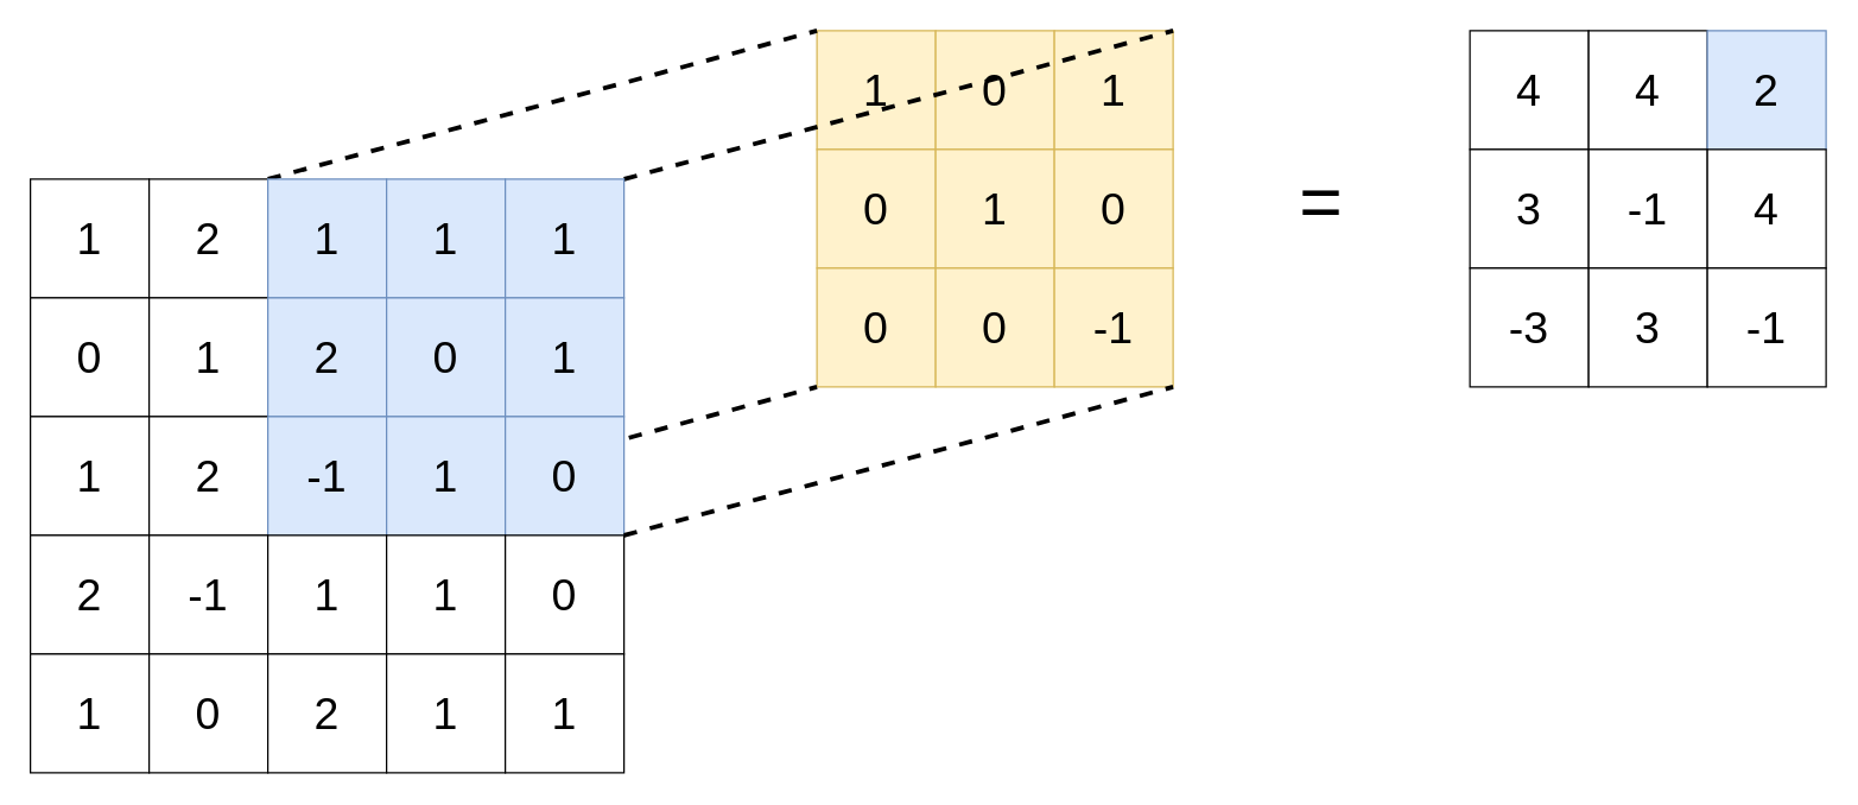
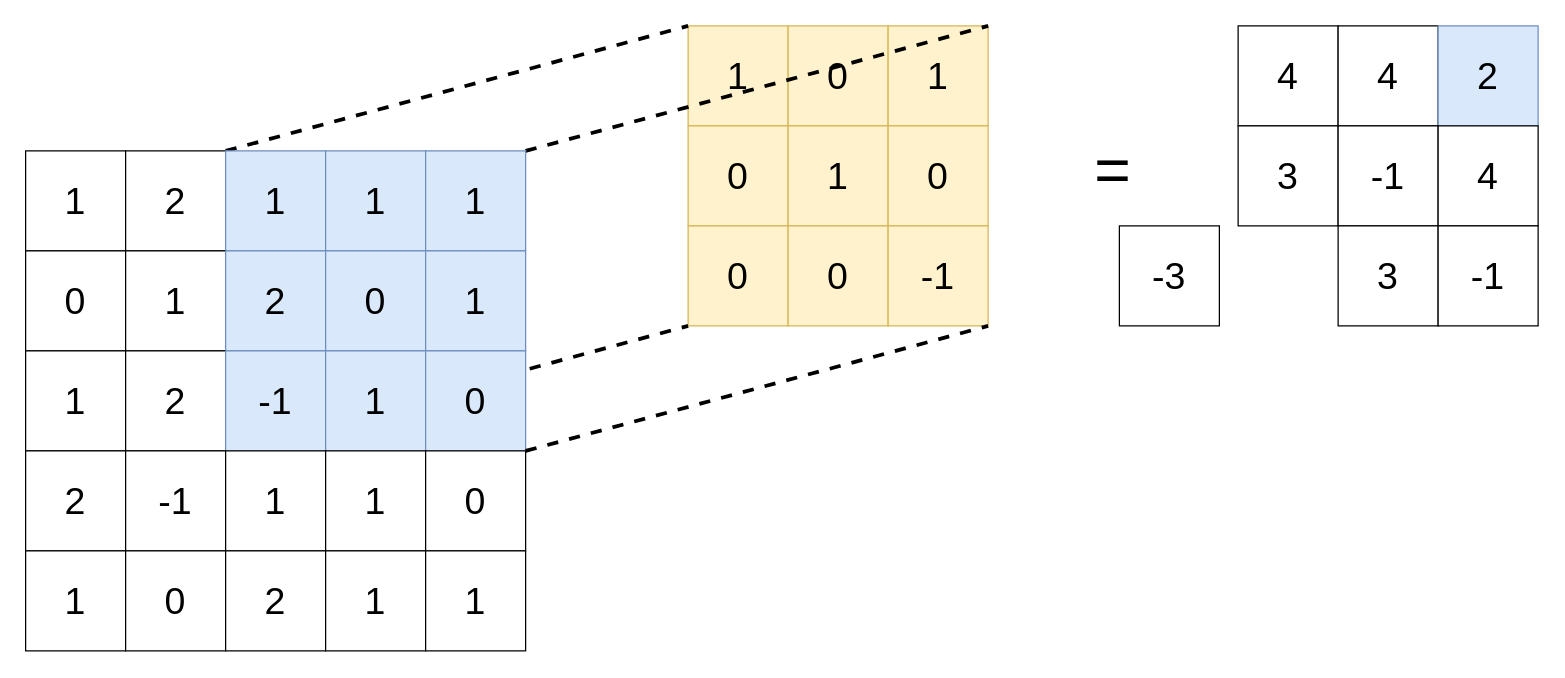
  <mxCell id="0" />
  <mxCell id="1" parent="0" />
  <mxCell id="2" value="&lt;font style=&quot;font-size: 30px;&quot;&gt;1&lt;/font&gt;" style="whiteSpace=wrap;html=1;aspect=fixed;fillColor=#fff2cc;strokeColor=#d6b656;" vertex="1" parent="1"><mxGeometry x="550" y="20" width="80" height="80" as="geometry" /></mxCell>
  <mxCell id="3" value="&lt;font style=&quot;font-size: 30px;&quot;&gt;0&lt;/font&gt;" style="whiteSpace=wrap;html=1;aspect=fixed;fillColor=#fff2cc;strokeColor=#d6b656;" vertex="1" parent="1"><mxGeometry x="630" y="20" width="80" height="80" as="geometry" /></mxCell>
  <mxCell id="4" value="&lt;font style=&quot;font-size: 30px;&quot;&gt;1&lt;/font&gt;" style="whiteSpace=wrap;html=1;aspect=fixed;fillColor=#fff2cc;strokeColor=#d6b656;" vertex="1" parent="1"><mxGeometry x="710" y="20" width="80" height="80" as="geometry" /></mxCell>
  <mxCell id="5" value="&lt;font style=&quot;font-size: 30px;&quot;&gt;0&lt;/font&gt;" style="whiteSpace=wrap;html=1;aspect=fixed;fillColor=#fff2cc;strokeColor=#d6b656;" vertex="1" parent="1"><mxGeometry x="550" y="100" width="80" height="80" as="geometry" /></mxCell>
  <mxCell id="6" value="&lt;font style=&quot;font-size: 30px;&quot;&gt;1&lt;/font&gt;" style="whiteSpace=wrap;html=1;aspect=fixed;fillColor=#fff2cc;strokeColor=#d6b656;" vertex="1" parent="1"><mxGeometry x="630" y="100" width="80" height="80" as="geometry" /></mxCell>
  <mxCell id="7" value="&lt;font style=&quot;font-size: 30px;&quot;&gt;0&lt;/font&gt;" style="whiteSpace=wrap;html=1;aspect=fixed;fillColor=#fff2cc;strokeColor=#d6b656;" vertex="1" parent="1"><mxGeometry x="710" y="100" width="80" height="80" as="geometry" /></mxCell>
  <mxCell id="8" value="&lt;font style=&quot;font-size: 30px;&quot;&gt;0&lt;/font&gt;" style="whiteSpace=wrap;html=1;aspect=fixed;fillColor=#fff2cc;strokeColor=#d6b656;" vertex="1" parent="1"><mxGeometry x="550" y="180" width="80" height="80" as="geometry" /></mxCell>
  <mxCell id="9" value="&lt;font style=&quot;font-size: 30px;&quot;&gt;0&lt;/font&gt;" style="whiteSpace=wrap;html=1;aspect=fixed;fillColor=#fff2cc;strokeColor=#d6b656;" vertex="1" parent="1"><mxGeometry x="630" y="180" width="80" height="80" as="geometry" /></mxCell>
  <mxCell id="10" value="&lt;font style=&quot;font-size: 30px;&quot;&gt;-1&lt;/font&gt;" style="whiteSpace=wrap;html=1;aspect=fixed;fillColor=#fff2cc;strokeColor=#d6b656;" vertex="1" parent="1"><mxGeometry x="710" y="180" width="80" height="80" as="geometry" /></mxCell>
  <mxCell id="11" value="" style="endArrow=none;dashed=1;html=1;rounded=0;exitX=0;exitY=1;exitDx=0;exitDy=0;entryX=0;entryY=1;entryDx=0;entryDy=0;strokeWidth=3;" edge="1" parent="1" source="26" target="8"><mxGeometry width="50" height="50" relative="1" as="geometry"><mxPoint x="200" y="140" as="sourcePoint" /><mxPoint x="570" y="40" as="targetPoint" /></mxGeometry></mxCell>
  <mxCell id="12" value="" style="endArrow=none;dashed=1;html=1;rounded=0;exitX=0;exitY=0;exitDx=0;exitDy=0;entryX=0;entryY=0;entryDx=0;entryDy=0;strokeWidth=3;" edge="1" parent="1" source="16" target="2"><mxGeometry width="50" height="50" relative="1" as="geometry"><mxPoint x="690" y="250" as="sourcePoint" /><mxPoint x="740" y="200" as="targetPoint" /></mxGeometry></mxCell>
  <mxCell id="13" value="" style="endArrow=none;dashed=1;html=1;rounded=0;exitX=1;exitY=0;exitDx=0;exitDy=0;entryX=1;entryY=0;entryDx=0;entryDy=0;strokeWidth=3;" edge="1" parent="1" source="18" target="4"><mxGeometry width="50" height="50" relative="1" as="geometry"><mxPoint x="190" y="130" as="sourcePoint" /><mxPoint x="560" y="30" as="targetPoint" /></mxGeometry></mxCell>
  <mxCell id="14" value="&lt;font style=&quot;font-size: 30px;&quot;&gt;1&lt;/font&gt;" style="whiteSpace=wrap;html=1;aspect=fixed;" vertex="1" parent="1"><mxGeometry x="20" y="120" width="80" height="80" as="geometry" /></mxCell>
  <mxCell id="15" value="&lt;font style=&quot;font-size: 30px;&quot;&gt;2&lt;/font&gt;" style="whiteSpace=wrap;html=1;aspect=fixed;" vertex="1" parent="1"><mxGeometry x="100" y="120" width="80" height="80" as="geometry" /></mxCell>
  <mxCell id="16" value="&lt;font style=&quot;font-size: 30px;&quot;&gt;1&lt;/font&gt;" style="whiteSpace=wrap;html=1;aspect=fixed;fillColor=#dae8fc;strokeColor=#6c8ebf;" vertex="1" parent="1"><mxGeometry x="180" y="120" width="80" height="80" as="geometry" /></mxCell>
  <mxCell id="17" value="&lt;font style=&quot;font-size: 30px;&quot;&gt;1&lt;/font&gt;" style="whiteSpace=wrap;html=1;aspect=fixed;fillColor=#dae8fc;strokeColor=#6c8ebf;" vertex="1" parent="1"><mxGeometry x="260" y="120" width="80" height="80" as="geometry" /></mxCell>
  <mxCell id="18" value="&lt;font style=&quot;font-size: 30px;&quot;&gt;1&lt;/font&gt;" style="whiteSpace=wrap;html=1;aspect=fixed;fillColor=#dae8fc;strokeColor=#6c8ebf;" vertex="1" parent="1"><mxGeometry x="340" y="120" width="80" height="80" as="geometry" /></mxCell>
  <mxCell id="19" value="&lt;font style=&quot;font-size: 30px;&quot;&gt;0&lt;/font&gt;" style="whiteSpace=wrap;html=1;aspect=fixed;" vertex="1" parent="1"><mxGeometry x="20" y="200" width="80" height="80" as="geometry" /></mxCell>
  <mxCell id="20" value="&lt;font style=&quot;font-size: 30px;&quot;&gt;1&lt;/font&gt;" style="whiteSpace=wrap;html=1;aspect=fixed;" vertex="1" parent="1"><mxGeometry x="100" y="200" width="80" height="80" as="geometry" /></mxCell>
  <mxCell id="21" value="&lt;font style=&quot;font-size: 30px;&quot;&gt;2&lt;/font&gt;" style="whiteSpace=wrap;html=1;aspect=fixed;fillColor=#dae8fc;strokeColor=#6c8ebf;" vertex="1" parent="1"><mxGeometry x="180" y="200" width="80" height="80" as="geometry" /></mxCell>
  <mxCell id="22" value="&lt;font style=&quot;font-size: 30px;&quot;&gt;0&lt;/font&gt;" style="whiteSpace=wrap;html=1;aspect=fixed;fillColor=#dae8fc;strokeColor=#6c8ebf;" vertex="1" parent="1"><mxGeometry x="260" y="200" width="80" height="80" as="geometry" /></mxCell>
  <mxCell id="23" value="&lt;font style=&quot;font-size: 30px;&quot;&gt;1&lt;/font&gt;" style="whiteSpace=wrap;html=1;aspect=fixed;fillColor=#dae8fc;strokeColor=#6c8ebf;" vertex="1" parent="1"><mxGeometry x="340" y="200" width="80" height="80" as="geometry" /></mxCell>
  <mxCell id="24" value="&lt;font style=&quot;font-size: 30px;&quot;&gt;1&lt;/font&gt;" style="whiteSpace=wrap;html=1;aspect=fixed;" vertex="1" parent="1"><mxGeometry x="20" y="280" width="80" height="80" as="geometry" /></mxCell>
  <mxCell id="25" value="&lt;font style=&quot;font-size: 30px;&quot;&gt;2&lt;/font&gt;" style="whiteSpace=wrap;html=1;aspect=fixed;" vertex="1" parent="1"><mxGeometry x="100" y="280" width="80" height="80" as="geometry" /></mxCell>
  <mxCell id="26" value="&lt;font style=&quot;font-size: 30px;&quot;&gt;-1&lt;/font&gt;" style="whiteSpace=wrap;html=1;aspect=fixed;fillColor=#dae8fc;strokeColor=#6c8ebf;" vertex="1" parent="1"><mxGeometry x="180" y="280" width="80" height="80" as="geometry" /></mxCell>
  <mxCell id="27" value="&lt;font style=&quot;font-size: 30px;&quot;&gt;1&lt;/font&gt;" style="whiteSpace=wrap;html=1;aspect=fixed;fillColor=#dae8fc;strokeColor=#6c8ebf;" vertex="1" parent="1"><mxGeometry x="260" y="280" width="80" height="80" as="geometry" /></mxCell>
  <mxCell id="28" value="&lt;font style=&quot;font-size: 30px;&quot;&gt;0&lt;/font&gt;" style="whiteSpace=wrap;html=1;aspect=fixed;fillColor=#dae8fc;strokeColor=#6c8ebf;" vertex="1" parent="1"><mxGeometry x="340" y="280" width="80" height="80" as="geometry" /></mxCell>
  <mxCell id="29" value="&lt;font style=&quot;font-size: 30px;&quot;&gt;2&lt;/font&gt;" style="whiteSpace=wrap;html=1;aspect=fixed;" vertex="1" parent="1"><mxGeometry x="20" y="360" width="80" height="80" as="geometry" /></mxCell>
  <mxCell id="30" value="&lt;font style=&quot;font-size: 30px;&quot;&gt;-1&lt;/font&gt;" style="whiteSpace=wrap;html=1;aspect=fixed;" vertex="1" parent="1"><mxGeometry x="100" y="360" width="80" height="80" as="geometry" /></mxCell>
  <mxCell id="31" value="&lt;font style=&quot;font-size: 30px;&quot;&gt;1&lt;/font&gt;" style="whiteSpace=wrap;html=1;aspect=fixed;" vertex="1" parent="1"><mxGeometry x="180" y="360" width="80" height="80" as="geometry" /></mxCell>
  <mxCell id="32" value="&lt;font style=&quot;font-size: 30px;&quot;&gt;1&lt;/font&gt;" style="whiteSpace=wrap;html=1;aspect=fixed;" vertex="1" parent="1"><mxGeometry x="260" y="360" width="80" height="80" as="geometry" /></mxCell>
  <mxCell id="33" value="&lt;font style=&quot;font-size: 30px;&quot;&gt;0&lt;/font&gt;" style="whiteSpace=wrap;html=1;aspect=fixed;" vertex="1" parent="1"><mxGeometry x="340" y="360" width="80" height="80" as="geometry" /></mxCell>
  <mxCell id="34" value="&lt;font style=&quot;font-size: 30px;&quot;&gt;1&lt;/font&gt;" style="whiteSpace=wrap;html=1;aspect=fixed;" vertex="1" parent="1"><mxGeometry x="20" y="440" width="80" height="80" as="geometry" /></mxCell>
  <mxCell id="35" value="&lt;font style=&quot;font-size: 30px;&quot;&gt;0&lt;/font&gt;" style="whiteSpace=wrap;html=1;aspect=fixed;" vertex="1" parent="1"><mxGeometry x="100" y="440" width="80" height="80" as="geometry" /></mxCell>
  <mxCell id="36" value="&lt;font style=&quot;font-size: 30px;&quot;&gt;2&lt;/font&gt;" style="whiteSpace=wrap;html=1;aspect=fixed;" vertex="1" parent="1"><mxGeometry x="180" y="440" width="80" height="80" as="geometry" /></mxCell>
  <mxCell id="37" value="&lt;font style=&quot;font-size: 30px;&quot;&gt;1&lt;/font&gt;" style="whiteSpace=wrap;html=1;aspect=fixed;" vertex="1" parent="1"><mxGeometry x="260" y="440" width="80" height="80" as="geometry" /></mxCell>
  <mxCell id="38" value="&lt;font style=&quot;font-size: 30px;&quot;&gt;1&lt;/font&gt;" style="whiteSpace=wrap;html=1;aspect=fixed;" vertex="1" parent="1"><mxGeometry x="340" y="440" width="80" height="80" as="geometry" /></mxCell>
  <mxCell id="39" value="" style="endArrow=none;dashed=1;html=1;rounded=0;exitX=1;exitY=0;exitDx=0;exitDy=0;entryX=1;entryY=1;entryDx=0;entryDy=0;strokeWidth=3;" edge="1" parent="1" source="33" target="10"><mxGeometry width="50" height="50" relative="1" as="geometry"><mxPoint x="210" y="150" as="sourcePoint" /><mxPoint x="580" y="50" as="targetPoint" /></mxGeometry></mxCell>
  <mxCell id="40" value="&lt;span style=&quot;font-size: 50px;&quot;&gt;=&lt;/span&gt;" style="text;html=1;strokeColor=none;fillColor=none;align=center;verticalAlign=middle;whiteSpace=wrap;rounded=0;" vertex="1" parent="1"><mxGeometry x="860" y="120" width="60" height="30" as="geometry" /></mxCell>
  <mxCell id="41" value="&lt;font style=&quot;font-size: 30px;&quot;&gt;4&lt;/font&gt;" style="whiteSpace=wrap;html=1;aspect=fixed;" vertex="1" parent="1"><mxGeometry x="990" y="20" width="80" height="80" as="geometry" /></mxCell>
  <mxCell id="42" value="&lt;font style=&quot;font-size: 30px;&quot;&gt;4&lt;/font&gt;" style="whiteSpace=wrap;html=1;aspect=fixed;" vertex="1" parent="1"><mxGeometry x="1070" y="20" width="80" height="80" as="geometry" /></mxCell>
  <mxCell id="43" value="&lt;font style=&quot;font-size: 30px;&quot;&gt;2&lt;/font&gt;" style="whiteSpace=wrap;html=1;aspect=fixed;fillColor=#dae8fc;strokeColor=#6c8ebf;" vertex="1" parent="1"><mxGeometry x="1150" y="20" width="80" height="80" as="geometry" /></mxCell>
  <mxCell id="44" value="&lt;font style=&quot;font-size: 30px;&quot;&gt;3&lt;/font&gt;" style="whiteSpace=wrap;html=1;aspect=fixed;" vertex="1" parent="1"><mxGeometry x="990" y="100" width="80" height="80" as="geometry" /></mxCell>
  <mxCell id="45" value="&lt;font style=&quot;font-size: 30px;&quot;&gt;-1&lt;/font&gt;" style="whiteSpace=wrap;html=1;aspect=fixed;" vertex="1" parent="1"><mxGeometry x="1070" y="100" width="80" height="80" as="geometry" /></mxCell>
  <mxCell id="46" value="&lt;font style=&quot;font-size: 30px;&quot;&gt;4&lt;/font&gt;" style="whiteSpace=wrap;html=1;aspect=fixed;" vertex="1" parent="1"><mxGeometry x="1150" y="100" width="80" height="80" as="geometry" /></mxCell>
- <mxCell id="47" value="&lt;font style=&quot;font-size: 30px;&quot;&gt;-3&lt;/font&gt;" style="whiteSpace=wrap;html=1;aspect=fixed;" vertex="1" parent="1"><mxGeometry x="990" y="180" width="80" height="80" as="geometry" /></mxCell>
+ <mxCell id="47" value="&lt;font style=&quot;font-size: 30px;&quot;&gt;-3&lt;/font&gt;" style="whiteSpace=wrap;html=1;aspect=fixed;" vertex="1" parent="1"><mxGeometry x="895" y="180" width="80" height="80" as="geometry" /></mxCell>
  <mxCell id="48" value="&lt;font style=&quot;font-size: 30px;&quot;&gt;3&lt;/font&gt;" style="whiteSpace=wrap;html=1;aspect=fixed;" vertex="1" parent="1"><mxGeometry x="1070" y="180" width="80" height="80" as="geometry" /></mxCell>
  <mxCell id="49" value="&lt;font style=&quot;font-size: 30px;&quot;&gt;-1&lt;/font&gt;" style="whiteSpace=wrap;html=1;aspect=fixed;" vertex="1" parent="1"><mxGeometry x="1150" y="180" width="80" height="80" as="geometry" /></mxCell>
